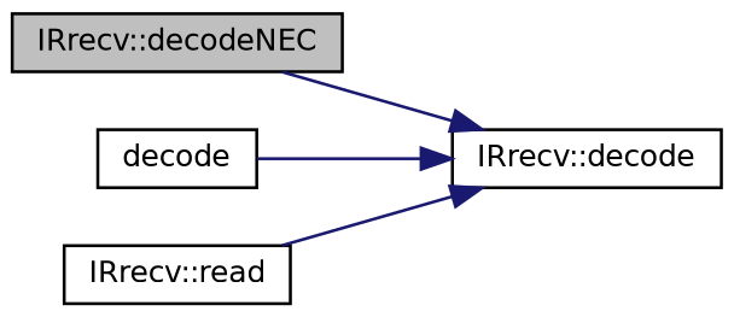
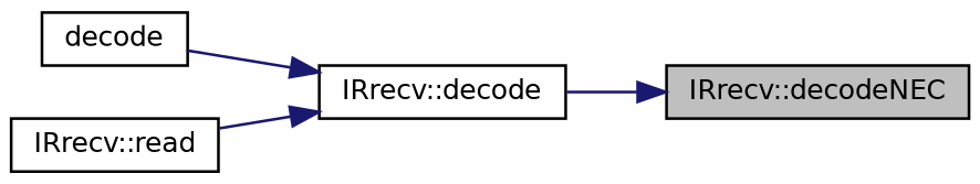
  digraph {
    rankdir=RL
    node [color=black fillcolor=white fontname=Helvetica fontsize=10 shape=record style=filled]
    edge [color=midnightblue dir=back fontname=Helvetica fontsize=10 labelfontname=Helvetica labelfontsize=10 style=solid]
    n1 [fillcolor=grey75 fontcolor=black height=0.2 label="IRrecv::decodeNEC" width=0.4]
    n2 [height=0.2 label="IRrecv::decode" width=0.4]
    n3 [height=0.2 label=decode width=0.4]
    n4 [height=0.2 label="IRrecv::read" width=0.4]
-   n2 -> n1
+   n1 -> n2
    n2 -> n3
    n2 -> n4
  }
